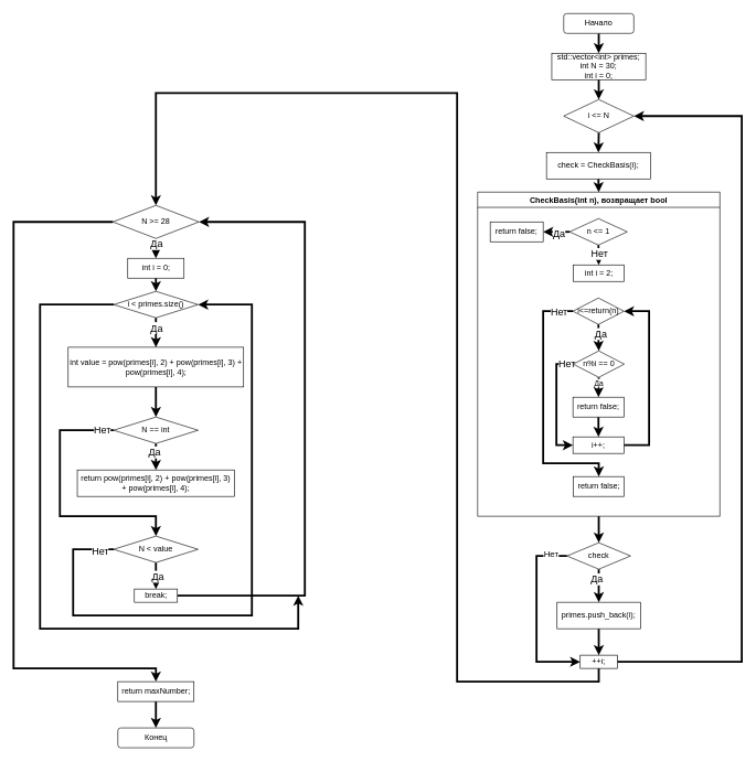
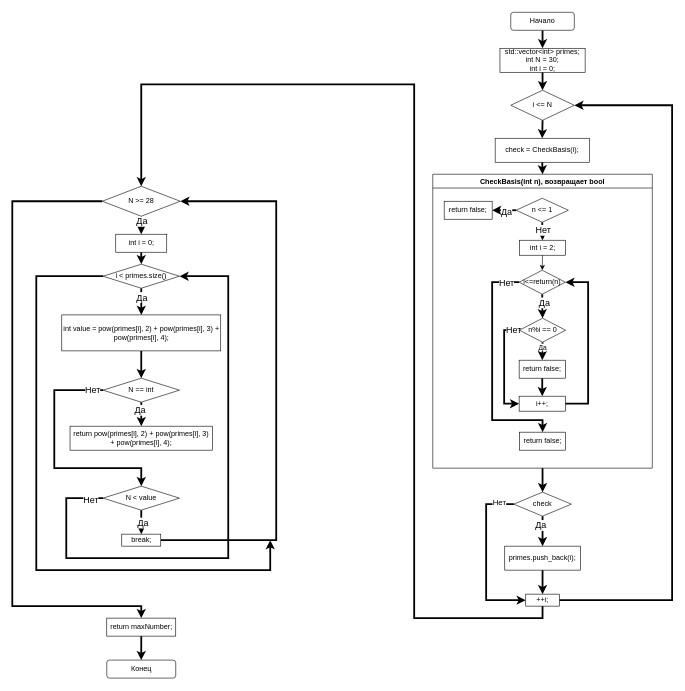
  <mxCell id="0" />
  <mxCell id="1" parent="0" />
  <mxCell id="2" style="edgeStyle=orthogonalEdgeStyle;rounded=0;orthogonalLoop=1;jettySize=auto;html=1;exitX=0.5;exitY=1;exitDx=0;exitDy=0;entryX=0.5;entryY=0;entryDx=0;entryDy=0;strokeWidth=3;" edge="1" parent="1" source="3" target="5"><mxGeometry relative="1" as="geometry" /></mxCell>
  <mxCell id="3" value="Начало" style="rounded=1;whiteSpace=wrap;html=1;" vertex="1" parent="1"><mxGeometry x="851" y="20" width="106" height="30" as="geometry" /></mxCell>
  <mxCell id="4" style="edgeStyle=orthogonalEdgeStyle;rounded=0;orthogonalLoop=1;jettySize=auto;html=1;exitX=0.5;exitY=1;exitDx=0;exitDy=0;entryX=0.5;entryY=0;entryDx=0;entryDy=0;strokeWidth=3;" edge="1" parent="1" source="5" target="7"><mxGeometry relative="1" as="geometry" /></mxCell>
  <mxCell id="5" value="std::vector&amp;lt;int&amp;gt; primes;&lt;br&gt;int N = 30;&lt;br&gt;int i = 0;" style="rounded=0;whiteSpace=wrap;html=1;" vertex="1" parent="1"><mxGeometry x="833" y="80" width="142" height="40" as="geometry" /></mxCell>
  <mxCell id="6" style="edgeStyle=orthogonalEdgeStyle;rounded=0;orthogonalLoop=1;jettySize=auto;html=1;exitX=0.5;exitY=1;exitDx=0;exitDy=0;entryX=0.5;entryY=0;entryDx=0;entryDy=0;strokeWidth=3;" edge="1" parent="1" source="7" target="9"><mxGeometry relative="1" as="geometry" /></mxCell>
  <mxCell id="7" value="i &amp;lt;= N" style="rhombus;whiteSpace=wrap;html=1;" vertex="1" parent="1"><mxGeometry x="851" y="150" width="106" height="50" as="geometry" /></mxCell>
  <mxCell id="8" style="edgeStyle=orthogonalEdgeStyle;rounded=0;orthogonalLoop=1;jettySize=auto;html=1;exitX=0.5;exitY=1;exitDx=0;exitDy=0;entryX=0.5;entryY=0;entryDx=0;entryDy=0;strokeWidth=3;" edge="1" parent="1" source="9" target="11"><mxGeometry relative="1" as="geometry" /></mxCell>
  <mxCell id="9" value="check =&amp;nbsp;CheckBasis(i);" style="rounded=0;whiteSpace=wrap;html=1;" vertex="1" parent="1"><mxGeometry x="825" y="230" width="157" height="40" as="geometry" /></mxCell>
  <mxCell id="10" style="edgeStyle=orthogonalEdgeStyle;rounded=0;orthogonalLoop=1;jettySize=auto;html=1;exitX=0.5;exitY=1;exitDx=0;exitDy=0;entryX=0.5;entryY=0;entryDx=0;entryDy=0;strokeWidth=3;" edge="1" parent="1" source="11" target="39"><mxGeometry relative="1" as="geometry" /></mxCell>
  <mxCell id="11" value="CheckBasis(int n), возвращает bool" style="swimlane;whiteSpace=wrap;html=1;" vertex="1" parent="1"><mxGeometry x="721" y="290" width="366" height="490" as="geometry" /></mxCell>
  <mxCell id="12" style="edgeStyle=orthogonalEdgeStyle;rounded=0;orthogonalLoop=1;jettySize=auto;html=1;exitX=0;exitY=0.5;exitDx=0;exitDy=0;entryX=1;entryY=0.5;entryDx=0;entryDy=0;strokeWidth=3;" edge="1" parent="11" source="16" target="17"><mxGeometry relative="1" as="geometry" /></mxCell>
  <mxCell id="13" value="&lt;font style=&quot;font-size: 15px;&quot;&gt;Да&lt;/font&gt;" style="edgeLabel;html=1;align=center;verticalAlign=middle;resizable=0;points=[];" vertex="1" connectable="0" parent="12"><mxGeometry x="-0.133" y="1" relative="1" as="geometry"><mxPoint as="offset" /></mxGeometry></mxCell>
  <mxCell id="14" style="edgeStyle=orthogonalEdgeStyle;rounded=0;orthogonalLoop=1;jettySize=auto;html=1;exitX=0.5;exitY=1;exitDx=0;exitDy=0;entryX=0.5;entryY=0;entryDx=0;entryDy=0;strokeWidth=3;" edge="1" parent="11" source="16" target="19"><mxGeometry relative="1" as="geometry" /></mxCell>
  <mxCell id="15" value="&lt;font style=&quot;font-size: 15px;&quot;&gt;Нет&lt;/font&gt;" style="edgeLabel;html=1;align=center;verticalAlign=middle;resizable=0;points=[];" vertex="1" connectable="0" parent="14"><mxGeometry x="-0.148" y="1" relative="1" as="geometry"><mxPoint as="offset" /></mxGeometry></mxCell>
  <mxCell id="16" value="n &amp;lt;= 1" style="rhombus;whiteSpace=wrap;html=1;" vertex="1" parent="11"><mxGeometry x="139" y="40" width="87" height="40" as="geometry" /></mxCell>
  <mxCell id="17" value="return false;" style="rounded=0;whiteSpace=wrap;html=1;" vertex="1" parent="11"><mxGeometry x="19" y="45" width="80" height="30" as="geometry" /></mxCell>
+ <mxCell id="18" style="edgeStyle=orthogonalEdgeStyle;rounded=0;orthogonalLoop=1;jettySize=auto;html=1;exitX=0.5;exitY=1;exitDx=0;exitDy=0;entryX=0.5;entryY=0;entryDx=0;entryDy=0;" edge="1" parent="11" source="19" target="24"><mxGeometry relative="1" as="geometry" /></mxCell>
  <mxCell id="19" value="int i = 2;" style="rounded=0;whiteSpace=wrap;html=1;" vertex="1" parent="11"><mxGeometry x="144.5" y="110" width="77" height="25" as="geometry" /></mxCell>
  <mxCell id="20" style="edgeStyle=orthogonalEdgeStyle;rounded=0;orthogonalLoop=1;jettySize=auto;html=1;exitX=0.5;exitY=1;exitDx=0;exitDy=0;entryX=0.5;entryY=0;entryDx=0;entryDy=0;strokeWidth=3;" edge="1" parent="11" source="24" target="29"><mxGeometry relative="1" as="geometry" /></mxCell>
  <mxCell id="21" value="&lt;font style=&quot;font-size: 15px;&quot;&gt;Да&lt;/font&gt;" style="edgeLabel;html=1;align=center;verticalAlign=middle;resizable=0;points=[];" vertex="1" connectable="0" parent="20"><mxGeometry x="-0.334" y="3" relative="1" as="geometry"><mxPoint as="offset" /></mxGeometry></mxCell>
  <mxCell id="22" style="edgeStyle=orthogonalEdgeStyle;rounded=0;orthogonalLoop=1;jettySize=auto;html=1;exitX=0;exitY=0.5;exitDx=0;exitDy=0;entryX=0.5;entryY=0;entryDx=0;entryDy=0;strokeWidth=3;" edge="1" parent="11" source="24" target="32"><mxGeometry relative="1" as="geometry"><Array as="points"><mxPoint x="99" y="180" /><mxPoint x="99" y="410" /><mxPoint x="183" y="410" /></Array></mxGeometry></mxCell>
  <mxCell id="23" value="&lt;font style=&quot;font-size: 15px;&quot;&gt;Нет&lt;/font&gt;" style="edgeLabel;html=1;align=center;verticalAlign=middle;resizable=0;points=[];" vertex="1" connectable="0" parent="22"><mxGeometry x="-0.883" y="-1" relative="1" as="geometry"><mxPoint as="offset" /></mxGeometry></mxCell>
  <mxCell id="24" value="i&amp;lt;=return(n)" style="rhombus;whiteSpace=wrap;html=1;" vertex="1" parent="11"><mxGeometry x="144" y="160" width="77" height="40" as="geometry" /></mxCell>
  <mxCell id="25" style="edgeStyle=orthogonalEdgeStyle;rounded=0;orthogonalLoop=1;jettySize=auto;html=1;exitX=0.5;exitY=1;exitDx=0;exitDy=0;entryX=0.5;entryY=0;entryDx=0;entryDy=0;strokeWidth=3;" edge="1" parent="11" source="29" target="31"><mxGeometry relative="1" as="geometry" /></mxCell>
  <mxCell id="26" value="Да" style="edgeLabel;html=1;align=center;verticalAlign=middle;resizable=0;points=[];" vertex="1" connectable="0" parent="25"><mxGeometry x="-0.378" relative="1" as="geometry"><mxPoint as="offset" /></mxGeometry></mxCell>
  <mxCell id="27" style="edgeStyle=orthogonalEdgeStyle;rounded=0;orthogonalLoop=1;jettySize=auto;html=1;exitX=0;exitY=0.5;exitDx=0;exitDy=0;entryX=0;entryY=0.5;entryDx=0;entryDy=0;strokeWidth=3;" edge="1" parent="11" source="29" target="34"><mxGeometry relative="1" as="geometry"><Array as="points"><mxPoint x="119" y="260" /><mxPoint x="119" y="383" /></Array></mxGeometry></mxCell>
  <mxCell id="28" value="&lt;font style=&quot;font-size: 15px;&quot;&gt;Нет&lt;/font&gt;" style="edgeLabel;html=1;align=center;verticalAlign=middle;resizable=0;points=[];" vertex="1" connectable="0" parent="27"><mxGeometry x="-0.879" y="-2" relative="1" as="geometry"><mxPoint as="offset" /></mxGeometry></mxCell>
  <mxCell id="29" value="n%i == 0" style="rhombus;whiteSpace=wrap;html=1;" vertex="1" parent="11"><mxGeometry x="144.5" y="240" width="77" height="40" as="geometry" /></mxCell>
  <mxCell id="30" style="edgeStyle=orthogonalEdgeStyle;rounded=0;orthogonalLoop=1;jettySize=auto;html=1;exitX=0.5;exitY=1;exitDx=0;exitDy=0;entryX=0.5;entryY=0;entryDx=0;entryDy=0;strokeWidth=3;" edge="1" parent="11" source="31" target="34"><mxGeometry relative="1" as="geometry" /></mxCell>
  <mxCell id="31" value="return false;" style="rounded=0;whiteSpace=wrap;html=1;" vertex="1" parent="11"><mxGeometry x="144" y="310" width="77" height="30" as="geometry" /></mxCell>
  <mxCell id="32" value="return false;" style="rounded=0;whiteSpace=wrap;html=1;" vertex="1" parent="11"><mxGeometry x="144.5" y="430" width="77" height="30" as="geometry" /></mxCell>
  <mxCell id="33" style="edgeStyle=orthogonalEdgeStyle;rounded=0;orthogonalLoop=1;jettySize=auto;html=1;exitX=1;exitY=0.5;exitDx=0;exitDy=0;entryX=1;entryY=0.5;entryDx=0;entryDy=0;strokeWidth=3;" edge="1" parent="11" source="34" target="24"><mxGeometry relative="1" as="geometry"><Array as="points"><mxPoint x="259" y="383" /><mxPoint x="259" y="180" /></Array></mxGeometry></mxCell>
  <mxCell id="34" value="i++;" style="rounded=0;whiteSpace=wrap;html=1;" vertex="1" parent="11"><mxGeometry x="144" y="370" width="77" height="25" as="geometry" /></mxCell>
  <mxCell id="35" style="edgeStyle=orthogonalEdgeStyle;rounded=0;orthogonalLoop=1;jettySize=auto;html=1;exitX=0.5;exitY=1;exitDx=0;exitDy=0;entryX=0.5;entryY=0;entryDx=0;entryDy=0;strokeWidth=3;" edge="1" parent="1" source="39" target="41"><mxGeometry relative="1" as="geometry" /></mxCell>
  <mxCell id="36" value="&lt;font style=&quot;font-size: 15px;&quot;&gt;Да&lt;/font&gt;" style="edgeLabel;html=1;align=center;verticalAlign=middle;resizable=0;points=[];" vertex="1" connectable="0" parent="35"><mxGeometry x="-0.427" y="-4" relative="1" as="geometry"><mxPoint as="offset" /></mxGeometry></mxCell>
  <mxCell id="37" style="edgeStyle=orthogonalEdgeStyle;rounded=0;orthogonalLoop=1;jettySize=auto;html=1;exitX=0;exitY=0.5;exitDx=0;exitDy=0;entryX=0;entryY=0.5;entryDx=0;entryDy=0;strokeWidth=3;" edge="1" parent="1" source="39" target="44"><mxGeometry relative="1" as="geometry"><Array as="points"><mxPoint x="810" y="840" /><mxPoint x="810" y="1000" /></Array></mxGeometry></mxCell>
  <mxCell id="38" value="&lt;font style=&quot;font-size: 13px;&quot;&gt;Нет&lt;/font&gt;" style="edgeLabel;html=1;align=center;verticalAlign=middle;resizable=0;points=[];" vertex="1" connectable="0" parent="37"><mxGeometry x="-0.816" y="-4" relative="1" as="geometry"><mxPoint as="offset" /></mxGeometry></mxCell>
  <mxCell id="39" value="check" style="rhombus;whiteSpace=wrap;html=1;" vertex="1" parent="1"><mxGeometry x="856" y="820" width="96" height="40" as="geometry" /></mxCell>
  <mxCell id="40" style="edgeStyle=orthogonalEdgeStyle;rounded=0;orthogonalLoop=1;jettySize=auto;html=1;exitX=0.5;exitY=1;exitDx=0;exitDy=0;entryX=0.5;entryY=0;entryDx=0;entryDy=0;strokeWidth=3;" edge="1" parent="1" source="41" target="44"><mxGeometry relative="1" as="geometry" /></mxCell>
  <mxCell id="41" value="primes.push_back(i);" style="rounded=0;whiteSpace=wrap;html=1;" vertex="1" parent="1"><mxGeometry x="841" y="910" width="126" height="40" as="geometry" /></mxCell>
  <mxCell id="42" style="edgeStyle=orthogonalEdgeStyle;rounded=0;orthogonalLoop=1;jettySize=auto;html=1;exitX=1;exitY=0.5;exitDx=0;exitDy=0;entryX=1;entryY=0.5;entryDx=0;entryDy=0;strokeWidth=3;" edge="1" parent="1" source="44" target="7"><mxGeometry relative="1" as="geometry"><Array as="points"><mxPoint x="1120" y="1000" /><mxPoint x="1120" y="175" /></Array></mxGeometry></mxCell>
  <mxCell id="43" style="edgeStyle=orthogonalEdgeStyle;rounded=0;orthogonalLoop=1;jettySize=auto;html=1;exitX=0.5;exitY=1;exitDx=0;exitDy=0;entryX=0.5;entryY=0;entryDx=0;entryDy=0;strokeWidth=3;" edge="1" parent="1" source="44" target="48"><mxGeometry relative="1" as="geometry"><mxPoint x="235" y="210" as="targetPoint" /><Array as="points"><mxPoint x="904" y="1030" /><mxPoint x="690" y="1030" /><mxPoint x="690" y="140" /><mxPoint x="235" y="140" /></Array></mxGeometry></mxCell>
  <mxCell id="44" value="++i;" style="rounded=0;whiteSpace=wrap;html=1;" vertex="1" parent="1"><mxGeometry x="876" y="990" width="56" height="20" as="geometry" /></mxCell>
  <mxCell id="45" style="edgeStyle=orthogonalEdgeStyle;rounded=0;orthogonalLoop=1;jettySize=auto;html=1;exitX=0.5;exitY=1;exitDx=0;exitDy=0;entryX=0.5;entryY=0;entryDx=0;entryDy=0;strokeWidth=3;" edge="1" parent="1" source="48" target="50"><mxGeometry relative="1" as="geometry" /></mxCell>
  <mxCell id="46" value="&lt;font style=&quot;font-size: 15px;&quot;&gt;Да&lt;/font&gt;" style="edgeLabel;html=1;align=center;verticalAlign=middle;resizable=0;points=[];" vertex="1" connectable="0" parent="45"><mxGeometry x="-0.54" relative="1" as="geometry"><mxPoint as="offset" /></mxGeometry></mxCell>
  <mxCell id="47" style="edgeStyle=orthogonalEdgeStyle;rounded=0;orthogonalLoop=1;jettySize=auto;html=1;exitX=0;exitY=0.5;exitDx=0;exitDy=0;entryX=0.5;entryY=0;entryDx=0;entryDy=0;strokeWidth=3;" edge="1" parent="1" source="48" target="71"><mxGeometry relative="1" as="geometry"><Array as="points"><mxPoint x="20" y="335" /><mxPoint x="20" y="1010" /><mxPoint x="235" y="1010" /></Array></mxGeometry></mxCell>
  <mxCell id="48" value="N &amp;gt;= 28" style="rhombus;whiteSpace=wrap;html=1;" vertex="1" parent="1"><mxGeometry x="170" y="310" width="130" height="50" as="geometry" /></mxCell>
  <mxCell id="49" style="edgeStyle=orthogonalEdgeStyle;rounded=0;orthogonalLoop=1;jettySize=auto;html=1;exitX=0.5;exitY=1;exitDx=0;exitDy=0;entryX=0.5;entryY=0;entryDx=0;entryDy=0;strokeWidth=3;" edge="1" parent="1" source="50" target="54"><mxGeometry relative="1" as="geometry" /></mxCell>
  <mxCell id="50" value="int i = 0;" style="rounded=0;whiteSpace=wrap;html=1;" vertex="1" parent="1"><mxGeometry x="192.5" y="390" width="85" height="30" as="geometry" /></mxCell>
  <mxCell id="51" style="edgeStyle=orthogonalEdgeStyle;rounded=0;orthogonalLoop=1;jettySize=auto;html=1;exitX=0.5;exitY=1;exitDx=0;exitDy=0;entryX=0.5;entryY=0;entryDx=0;entryDy=0;strokeWidth=3;" edge="1" parent="1" source="54" target="56"><mxGeometry relative="1" as="geometry" /></mxCell>
  <mxCell id="52" value="&lt;font style=&quot;font-size: 15px;&quot;&gt;Да&lt;/font&gt;" style="edgeLabel;html=1;align=center;verticalAlign=middle;resizable=0;points=[];" vertex="1" connectable="0" parent="51"><mxGeometry x="-0.381" relative="1" as="geometry"><mxPoint as="offset" /></mxGeometry></mxCell>
  <mxCell id="53" style="edgeStyle=orthogonalEdgeStyle;rounded=0;orthogonalLoop=1;jettySize=auto;html=1;exitX=0;exitY=0.5;exitDx=0;exitDy=0;strokeWidth=3;" edge="1" parent="1" source="54"><mxGeometry relative="1" as="geometry"><mxPoint x="450" y="900" as="targetPoint" /><Array as="points"><mxPoint x="60" y="460" /><mxPoint x="60" y="950" /><mxPoint x="450" y="950" /></Array></mxGeometry></mxCell>
  <mxCell id="54" value="i &amp;lt; primes.size()" style="rhombus;whiteSpace=wrap;html=1;" vertex="1" parent="1"><mxGeometry x="171.25" y="440" width="127.5" height="40" as="geometry" /></mxCell>
  <mxCell id="55" style="edgeStyle=orthogonalEdgeStyle;rounded=0;orthogonalLoop=1;jettySize=auto;html=1;exitX=0.5;exitY=1;exitDx=0;exitDy=0;entryX=0.5;entryY=0;entryDx=0;entryDy=0;strokeWidth=3;" edge="1" parent="1" source="56" target="61"><mxGeometry relative="1" as="geometry" /></mxCell>
  <mxCell id="56" value="int value = pow(primes[i], 2) + pow(primes[i], 3) + pow(primes[i], 4);" style="rounded=0;whiteSpace=wrap;html=1;" vertex="1" parent="1"><mxGeometry x="102.5" y="524.5" width="265" height="60" as="geometry" /></mxCell>
  <mxCell id="57" style="edgeStyle=orthogonalEdgeStyle;rounded=0;orthogonalLoop=1;jettySize=auto;html=1;exitX=0.5;exitY=1;exitDx=0;exitDy=0;entryX=0.5;entryY=0;entryDx=0;entryDy=0;strokeWidth=3;" edge="1" parent="1" source="61" target="67"><mxGeometry relative="1" as="geometry" /></mxCell>
  <mxCell id="58" value="&lt;font style=&quot;font-size: 15px;&quot;&gt;Да&lt;/font&gt;" style="edgeLabel;html=1;align=center;verticalAlign=middle;resizable=0;points=[];" vertex="1" connectable="0" parent="57"><mxGeometry x="-0.425" y="-3" relative="1" as="geometry"><mxPoint as="offset" /></mxGeometry></mxCell>
  <mxCell id="59" style="edgeStyle=orthogonalEdgeStyle;rounded=0;orthogonalLoop=1;jettySize=auto;html=1;exitX=0;exitY=0.5;exitDx=0;exitDy=0;entryX=0.5;entryY=0;entryDx=0;entryDy=0;strokeWidth=3;" edge="1" parent="1" source="61" target="66"><mxGeometry relative="1" as="geometry"><Array as="points"><mxPoint x="90" y="650" /><mxPoint x="90" y="780" /></Array></mxGeometry></mxCell>
  <mxCell id="60" value="&lt;font style=&quot;font-size: 15px;&quot;&gt;Нет&lt;/font&gt;" style="edgeLabel;html=1;align=center;verticalAlign=middle;resizable=0;points=[];" vertex="1" connectable="0" parent="59"><mxGeometry x="-0.907" y="-2" relative="1" as="geometry"><mxPoint as="offset" /></mxGeometry></mxCell>
  <mxCell id="61" value="N == int" style="rhombus;whiteSpace=wrap;html=1;" vertex="1" parent="1"><mxGeometry x="171.25" y="630" width="127.5" height="40" as="geometry" /></mxCell>
  <mxCell id="62" style="edgeStyle=orthogonalEdgeStyle;rounded=0;orthogonalLoop=1;jettySize=auto;html=1;exitX=0.5;exitY=1;exitDx=0;exitDy=0;entryX=0.5;entryY=0;entryDx=0;entryDy=0;strokeWidth=3;" edge="1" parent="1" source="66" target="69"><mxGeometry relative="1" as="geometry" /></mxCell>
  <mxCell id="63" value="&lt;font style=&quot;font-size: 15px;&quot;&gt;Да&lt;/font&gt;" style="edgeLabel;html=1;align=center;verticalAlign=middle;resizable=0;points=[];" vertex="1" connectable="0" parent="62"><mxGeometry x="0.017" y="2" relative="1" as="geometry"><mxPoint as="offset" /></mxGeometry></mxCell>
  <mxCell id="64" style="edgeStyle=orthogonalEdgeStyle;rounded=0;orthogonalLoop=1;jettySize=auto;html=1;exitX=0;exitY=0.5;exitDx=0;exitDy=0;entryX=1;entryY=0.5;entryDx=0;entryDy=0;strokeWidth=3;" edge="1" parent="1" source="66" target="54"><mxGeometry relative="1" as="geometry"><Array as="points"><mxPoint x="110" y="830" /><mxPoint x="110" y="930" /><mxPoint x="380" y="930" /><mxPoint x="380" y="460" /></Array></mxGeometry></mxCell>
  <mxCell id="65" value="&lt;font style=&quot;font-size: 15px;&quot;&gt;Нет&lt;/font&gt;" style="edgeLabel;html=1;align=center;verticalAlign=middle;resizable=0;points=[];" vertex="1" connectable="0" parent="64"><mxGeometry x="-0.957" y="2" relative="1" as="geometry"><mxPoint as="offset" /></mxGeometry></mxCell>
  <mxCell id="66" value="N &amp;lt; value" style="rhombus;whiteSpace=wrap;html=1;" vertex="1" parent="1"><mxGeometry x="171.25" y="810" width="127.5" height="40" as="geometry" /></mxCell>
  <mxCell id="67" value="return pow(primes[i], 2) + pow(primes[i], 3) + pow(primes[i], 4);" style="rounded=0;whiteSpace=wrap;html=1;" vertex="1" parent="1"><mxGeometry x="116.25" y="710" width="237.5" height="40" as="geometry" /></mxCell>
  <mxCell id="68" style="edgeStyle=orthogonalEdgeStyle;rounded=0;orthogonalLoop=1;jettySize=auto;html=1;exitX=1;exitY=0.5;exitDx=0;exitDy=0;entryX=1;entryY=0.5;entryDx=0;entryDy=0;strokeWidth=3;" edge="1" parent="1" source="69" target="48"><mxGeometry relative="1" as="geometry"><Array as="points"><mxPoint x="460" y="900" /><mxPoint x="460" y="335" /></Array></mxGeometry></mxCell>
  <mxCell id="69" value="break;" style="rounded=0;whiteSpace=wrap;html=1;" vertex="1" parent="1"><mxGeometry x="202.5" y="890" width="65" height="20" as="geometry" /></mxCell>
  <mxCell id="70" style="edgeStyle=orthogonalEdgeStyle;rounded=0;orthogonalLoop=1;jettySize=auto;html=1;exitX=0.5;exitY=1;exitDx=0;exitDy=0;entryX=0.5;entryY=0;entryDx=0;entryDy=0;strokeWidth=3;" edge="1" parent="1" source="71" target="72"><mxGeometry relative="1" as="geometry" /></mxCell>
  <mxCell id="71" value="return maxNumber;" style="rounded=0;whiteSpace=wrap;html=1;" vertex="1" parent="1"><mxGeometry x="177.5" y="1030" width="115" height="30" as="geometry" /></mxCell>
  <mxCell id="72" value="Конец" style="rounded=1;whiteSpace=wrap;html=1;" vertex="1" parent="1"><mxGeometry x="177.5" y="1100" width="115" height="30" as="geometry" /></mxCell>
